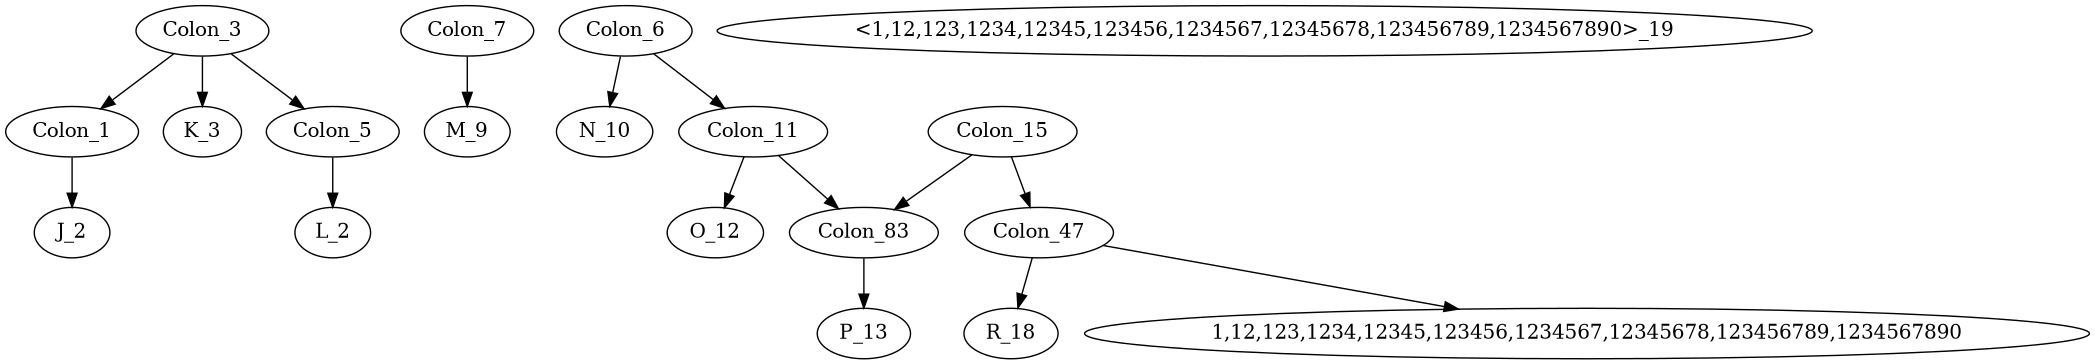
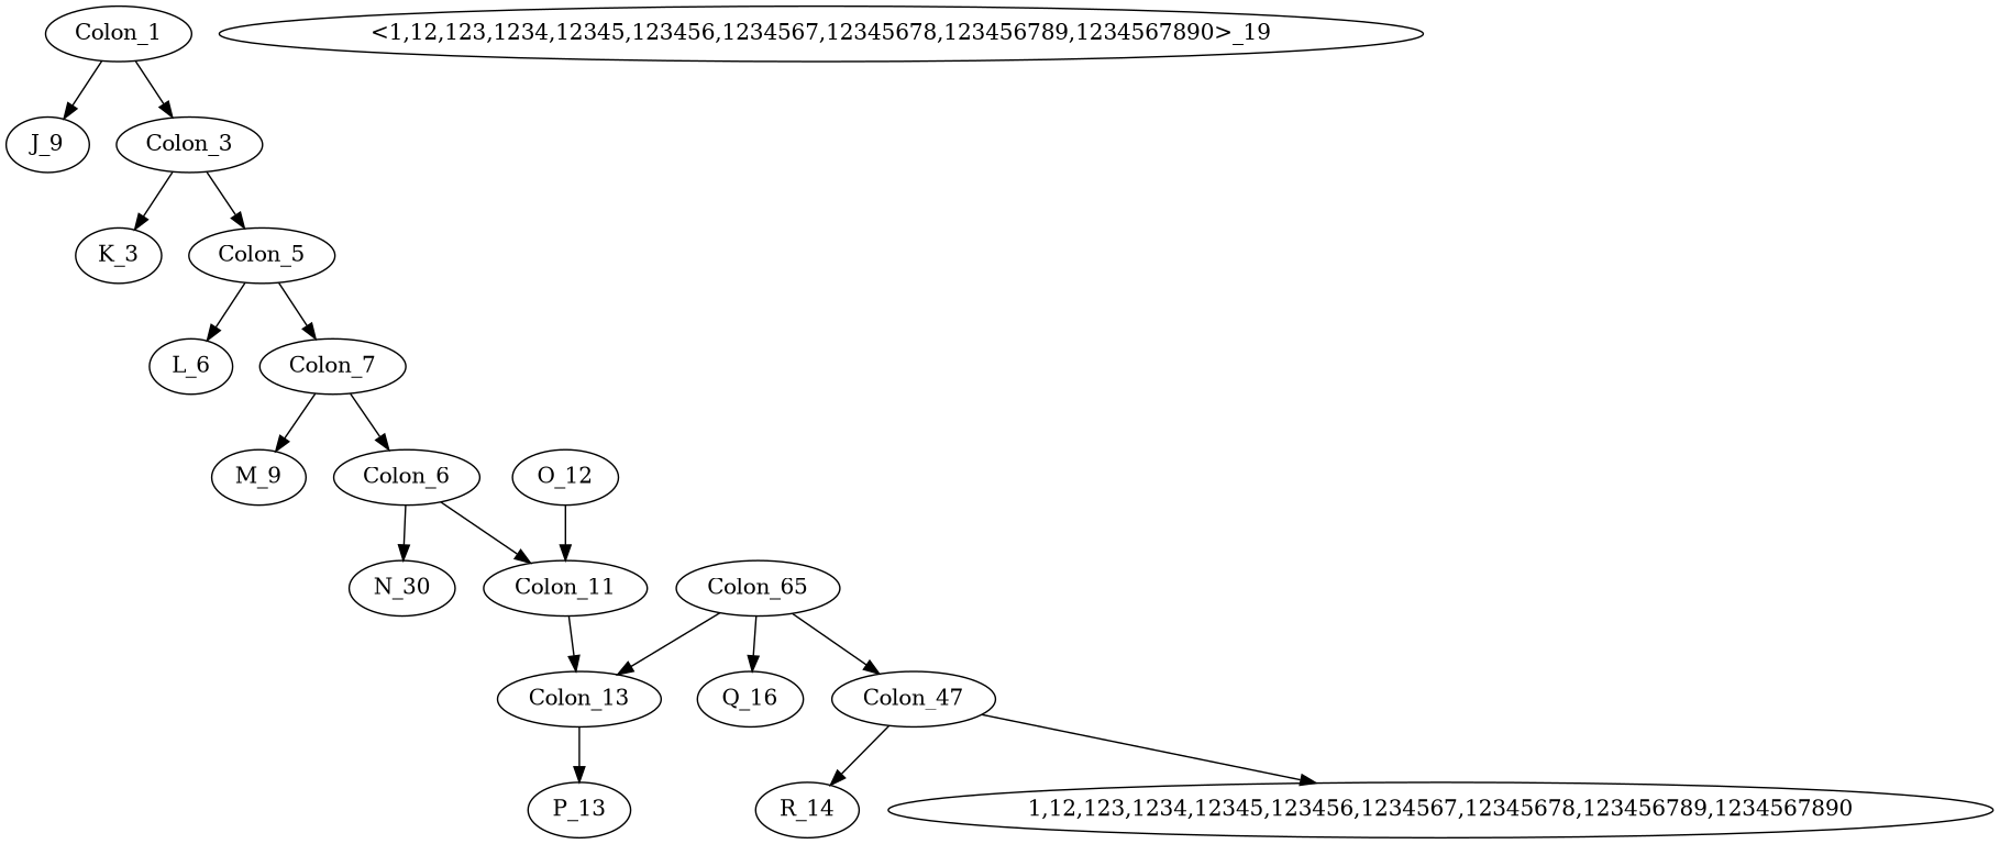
  digraph {
    n1 [label=Colon_1]
-   n2 [label=J_2]
+   n2 [label=J_9]
    n3 [label=Colon_3]
    n4 [label=K_3]
    n5 [label=Colon_5]
-   n6 [label=L_2]
+   n6 [label=L_6]
    n7 [label=Colon_7]
    n8 [label=M_9]
    n9 [label=Colon_6]
-   n10 [label=N_10]
+   n10 [label=N_30]
    n11 [label=Colon_11]
    n12 [label=O_12]
-   n13 [label=Colon_83]
+   n13 [label=Colon_13]
    n14 [label=P_13]
-   n15 [label=Colon_15]
+   n15 [label=Colon_65]
+   n16 [label=Q_16]
    n17 [label=Colon_47]
-   n18 [label=R_18]
+   n18 [label=R_14]
    "1,12,123,1234,12345,123456,1234567,12345678,123456789,1234567890"
    n20 [label="<1,12,123,1234,12345,123456,1234567,12345678,123456789,1234567890>_19"]
    n1 -> n2
-   n3 -> n1
+   n1 -> n3
    n3 -> n4
    n3 -> n5
    n5 -> n6
+   n5 -> n7
    n7 -> n8
+   n7 -> n9
    n9 -> n10
    n9 -> n11
-   n11 -> n12
+   n12 -> n11
    n11 -> n13
    n13 -> n14
    n15 -> n13
+   n15 -> n16
    n15 -> n17
    n17 -> n18
    n17 -> "1,12,123,1234,12345,123456,1234567,12345678,123456789,1234567890"
  }
